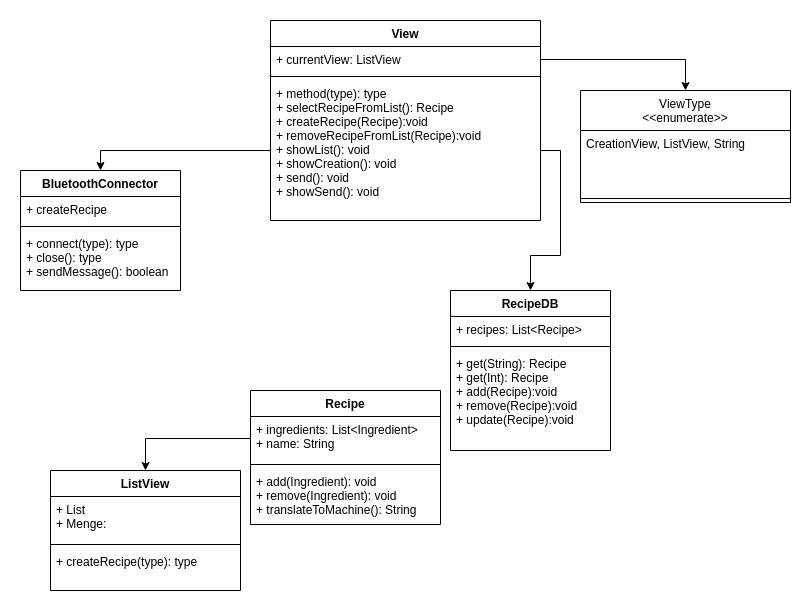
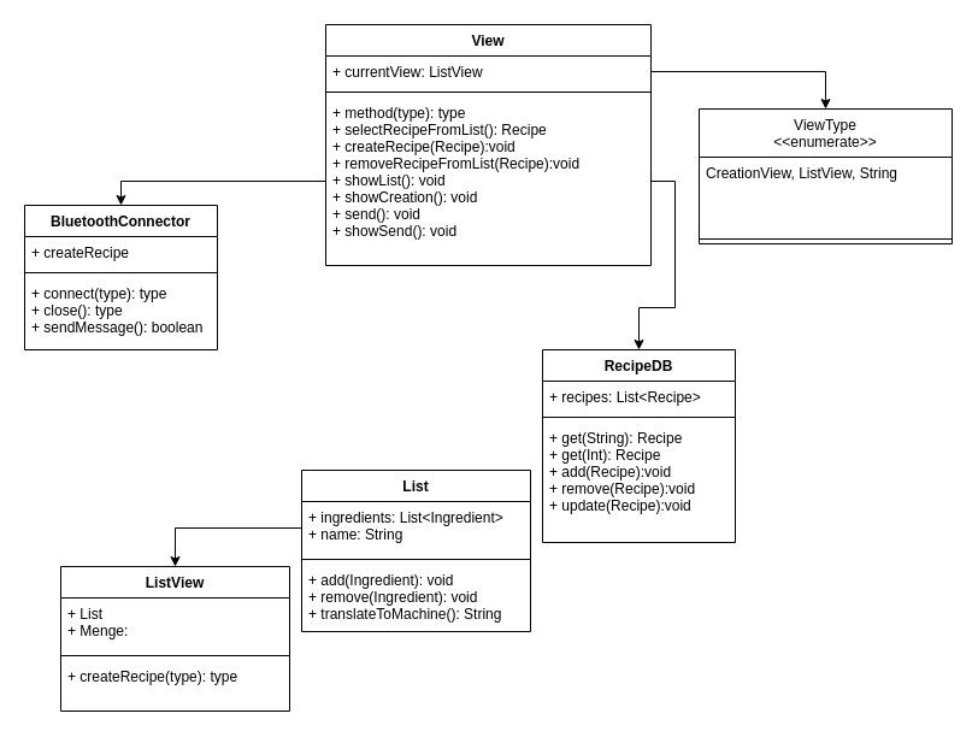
  <mxCell id="0" />
  <mxCell id="1" parent="0" />
  <mxCell id="2" value="BluetoothConnector" style="swimlane;fontStyle=1;align=center;verticalAlign=top;childLayout=stackLayout;horizontal=1;startSize=26;horizontalStack=0;resizeParent=1;resizeParentMax=0;resizeLast=0;collapsible=1;marginBottom=0;" vertex="1" parent="1"><mxGeometry x="20" y="170" width="160" height="120" as="geometry" /></mxCell>
  <mxCell id="3" value="+ createRecipe" style="text;strokeColor=none;fillColor=none;align=left;verticalAlign=top;spacingLeft=4;spacingRight=4;overflow=hidden;rotatable=0;points=[[0,0.5],[1,0.5]];portConstraint=eastwest;" vertex="1" parent="2"><mxGeometry y="26" width="160" height="26" as="geometry" /></mxCell>
  <mxCell id="4" value="" style="line;strokeWidth=1;fillColor=none;align=left;verticalAlign=middle;spacingTop=-1;spacingLeft=3;spacingRight=3;rotatable=0;labelPosition=right;points=[];portConstraint=eastwest;strokeColor=inherit;" vertex="1" parent="2"><mxGeometry y="52" width="160" height="8" as="geometry" /></mxCell>
  <mxCell id="5" value="+ connect(type): type&#10;+ close(): type&#10;+ sendMessage(): boolean" style="text;strokeColor=none;fillColor=none;align=left;verticalAlign=top;spacingLeft=4;spacingRight=4;overflow=hidden;rotatable=0;points=[[0,0.5],[1,0.5]];portConstraint=eastwest;" vertex="1" parent="2"><mxGeometry y="60" width="160" height="60" as="geometry" /></mxCell>
- <mxCell id="6" value="Recipe" style="swimlane;fontStyle=1;align=center;verticalAlign=top;childLayout=stackLayout;horizontal=1;startSize=26;horizontalStack=0;resizeParent=1;resizeParentMax=0;resizeLast=0;collapsible=1;marginBottom=0;" vertex="1" parent="1"><mxGeometry x="250" y="390" width="190" height="134" as="geometry" /></mxCell>
+ <mxCell id="6" value="List" style="swimlane;fontStyle=1;align=center;verticalAlign=top;childLayout=stackLayout;horizontal=1;startSize=26;horizontalStack=0;resizeParent=1;resizeParentMax=0;resizeLast=0;collapsible=1;marginBottom=0;" vertex="1" parent="1"><mxGeometry x="250" y="390" width="190" height="134" as="geometry" /></mxCell>
  <mxCell id="7" value="+ ingredients: List&lt;Ingredient&gt;&#10;+ name: String" style="text;strokeColor=none;fillColor=none;align=left;verticalAlign=top;spacingLeft=4;spacingRight=4;overflow=hidden;rotatable=0;points=[[0,0.5],[1,0.5]];portConstraint=eastwest;" vertex="1" parent="6"><mxGeometry y="26" width="190" height="44" as="geometry" /></mxCell>
  <mxCell id="8" value="" style="line;strokeWidth=1;fillColor=none;align=left;verticalAlign=middle;spacingTop=-1;spacingLeft=3;spacingRight=3;rotatable=0;labelPosition=right;points=[];portConstraint=eastwest;strokeColor=inherit;" vertex="1" parent="6"><mxGeometry y="70" width="190" height="8" as="geometry" /></mxCell>
  <mxCell id="9" value="+ add(Ingredient): void&#10;+ remove(Ingredient): void&#10;+ translateToMachine(): String" style="text;strokeColor=none;fillColor=none;align=left;verticalAlign=top;spacingLeft=4;spacingRight=4;overflow=hidden;rotatable=0;points=[[0,0.5],[1,0.5]];portConstraint=eastwest;" vertex="1" parent="6"><mxGeometry y="78" width="190" height="56" as="geometry" /></mxCell>
  <mxCell id="10" value="ListView" style="swimlane;fontStyle=1;align=center;verticalAlign=top;childLayout=stackLayout;horizontal=1;startSize=26;horizontalStack=0;resizeParent=1;resizeParentMax=0;resizeLast=0;collapsible=1;marginBottom=0;" vertex="1" parent="1"><mxGeometry x="50" y="470" width="190" height="120" as="geometry" /></mxCell>
  <mxCell id="11" value="+ List&#10;+ Menge:" style="text;strokeColor=none;fillColor=none;align=left;verticalAlign=top;spacingLeft=4;spacingRight=4;overflow=hidden;rotatable=0;points=[[0,0.5],[1,0.5]];portConstraint=eastwest;" vertex="1" parent="10"><mxGeometry y="26" width="190" height="44" as="geometry" /></mxCell>
  <mxCell id="12" value="" style="line;strokeWidth=1;fillColor=none;align=left;verticalAlign=middle;spacingTop=-1;spacingLeft=3;spacingRight=3;rotatable=0;labelPosition=right;points=[];portConstraint=eastwest;strokeColor=inherit;" vertex="1" parent="10"><mxGeometry y="70" width="190" height="8" as="geometry" /></mxCell>
  <mxCell id="13" value="+ createRecipe(type): type" style="text;strokeColor=none;fillColor=none;align=left;verticalAlign=top;spacingLeft=4;spacingRight=4;overflow=hidden;rotatable=0;points=[[0,0.5],[1,0.5]];portConstraint=eastwest;" vertex="1" parent="10"><mxGeometry y="78" width="190" height="42" as="geometry" /></mxCell>
  <mxCell id="14" style="edgeStyle=orthogonalEdgeStyle;rounded=0;orthogonalLoop=1;jettySize=auto;html=1;" edge="1" parent="1" source="7" target="10"><mxGeometry relative="1" as="geometry" /></mxCell>
  <mxCell id="15" value="RecipeDB" style="swimlane;fontStyle=1;align=center;verticalAlign=top;childLayout=stackLayout;horizontal=1;startSize=26;horizontalStack=0;resizeParent=1;resizeParentMax=0;resizeLast=0;collapsible=1;marginBottom=0;" vertex="1" parent="1"><mxGeometry x="450" y="290" width="160" height="160" as="geometry" /></mxCell>
  <mxCell id="16" value="+ recipes: List&lt;Recipe&gt;" style="text;strokeColor=none;fillColor=none;align=left;verticalAlign=top;spacingLeft=4;spacingRight=4;overflow=hidden;rotatable=0;points=[[0,0.5],[1,0.5]];portConstraint=eastwest;" vertex="1" parent="15"><mxGeometry y="26" width="160" height="26" as="geometry" /></mxCell>
  <mxCell id="17" value="" style="line;strokeWidth=1;fillColor=none;align=left;verticalAlign=middle;spacingTop=-1;spacingLeft=3;spacingRight=3;rotatable=0;labelPosition=right;points=[];portConstraint=eastwest;strokeColor=inherit;" vertex="1" parent="15"><mxGeometry y="52" width="160" height="8" as="geometry" /></mxCell>
  <mxCell id="18" value="+ get(String): Recipe&#10;+ get(Int): Recipe&#10;+ add(Recipe):void&#10;+ remove(Recipe):void&#10;+ update(Recipe):void" style="text;strokeColor=none;fillColor=none;align=left;verticalAlign=top;spacingLeft=4;spacingRight=4;overflow=hidden;rotatable=0;points=[[0,0.5],[1,0.5]];portConstraint=eastwest;" vertex="1" parent="15"><mxGeometry y="60" width="160" height="100" as="geometry" /></mxCell>
  <mxCell id="19" value="View" style="swimlane;fontStyle=1;align=center;verticalAlign=top;childLayout=stackLayout;horizontal=1;startSize=26;horizontalStack=0;resizeParent=1;resizeParentMax=0;resizeLast=0;collapsible=1;marginBottom=0;" vertex="1" parent="1"><mxGeometry x="270" y="20" width="270" height="200" as="geometry" /></mxCell>
  <mxCell id="20" value="+ currentView: ListView" style="text;strokeColor=none;fillColor=none;align=left;verticalAlign=top;spacingLeft=4;spacingRight=4;overflow=hidden;rotatable=0;points=[[0,0.5],[1,0.5]];portConstraint=eastwest;" vertex="1" parent="19"><mxGeometry y="26" width="270" height="26" as="geometry" /></mxCell>
  <mxCell id="21" value="" style="line;strokeWidth=1;fillColor=none;align=left;verticalAlign=middle;spacingTop=-1;spacingLeft=3;spacingRight=3;rotatable=0;labelPosition=right;points=[];portConstraint=eastwest;strokeColor=inherit;" vertex="1" parent="19"><mxGeometry y="52" width="270" height="8" as="geometry" /></mxCell>
  <mxCell id="22" value="+ method(type): type&#10;+ selectRecipeFromList(): Recipe&#10;+ createRecipe(Recipe):void&#10;+ removeRecipeFromList(Recipe):void&#10;+ showList(): void&#10;+ showCreation(): void&#10;+ send(): void&#10;+ showSend(): void&#10;" style="text;strokeColor=none;fillColor=none;align=left;verticalAlign=top;spacingLeft=4;spacingRight=4;overflow=hidden;rotatable=0;points=[[0,0.5],[1,0.5]];portConstraint=eastwest;" vertex="1" parent="19"><mxGeometry y="60" width="270" height="140" as="geometry" /></mxCell>
  <mxCell id="23" value="ViewType&#10;&lt;&lt;enumerate&gt;&gt;" style="swimlane;fontStyle=0;align=center;verticalAlign=top;childLayout=stackLayout;horizontal=1;startSize=40;horizontalStack=0;resizeParent=1;resizeParentMax=0;resizeLast=0;collapsible=1;marginBottom=0;" vertex="1" parent="1"><mxGeometry x="580" y="90" width="210" height="112" as="geometry" /></mxCell>
  <mxCell id="24" value="CreationView, ListView, String" style="text;strokeColor=none;fillColor=none;align=left;verticalAlign=top;spacingLeft=4;spacingRight=4;overflow=hidden;rotatable=0;points=[[0,0.5],[1,0.5]];portConstraint=eastwest;" vertex="1" parent="23"><mxGeometry y="40" width="210" height="64" as="geometry" /></mxCell>
  <mxCell id="25" value="" style="line;strokeWidth=1;fillColor=none;align=left;verticalAlign=middle;spacingTop=-1;spacingLeft=3;spacingRight=3;rotatable=0;labelPosition=right;points=[];portConstraint=eastwest;strokeColor=inherit;" vertex="1" parent="23"><mxGeometry y="104" width="210" height="8" as="geometry" /></mxCell>
  <mxCell id="26" style="edgeStyle=orthogonalEdgeStyle;rounded=0;orthogonalLoop=1;jettySize=auto;html=1;exitX=1;exitY=0.5;exitDx=0;exitDy=0;entryX=0.5;entryY=0;entryDx=0;entryDy=0;" edge="1" parent="1" source="20" target="23"><mxGeometry relative="1" as="geometry" /></mxCell>
  <mxCell id="27" style="edgeStyle=orthogonalEdgeStyle;rounded=0;orthogonalLoop=1;jettySize=auto;html=1;entryX=0.5;entryY=0;entryDx=0;entryDy=0;" edge="1" parent="1" source="22" target="2"><mxGeometry relative="1" as="geometry" /></mxCell>
  <mxCell id="28" value="" style="edgeStyle=orthogonalEdgeStyle;rounded=0;orthogonalLoop=1;jettySize=auto;html=1;" edge="1" parent="1" source="22" target="15"><mxGeometry relative="1" as="geometry" /></mxCell>
